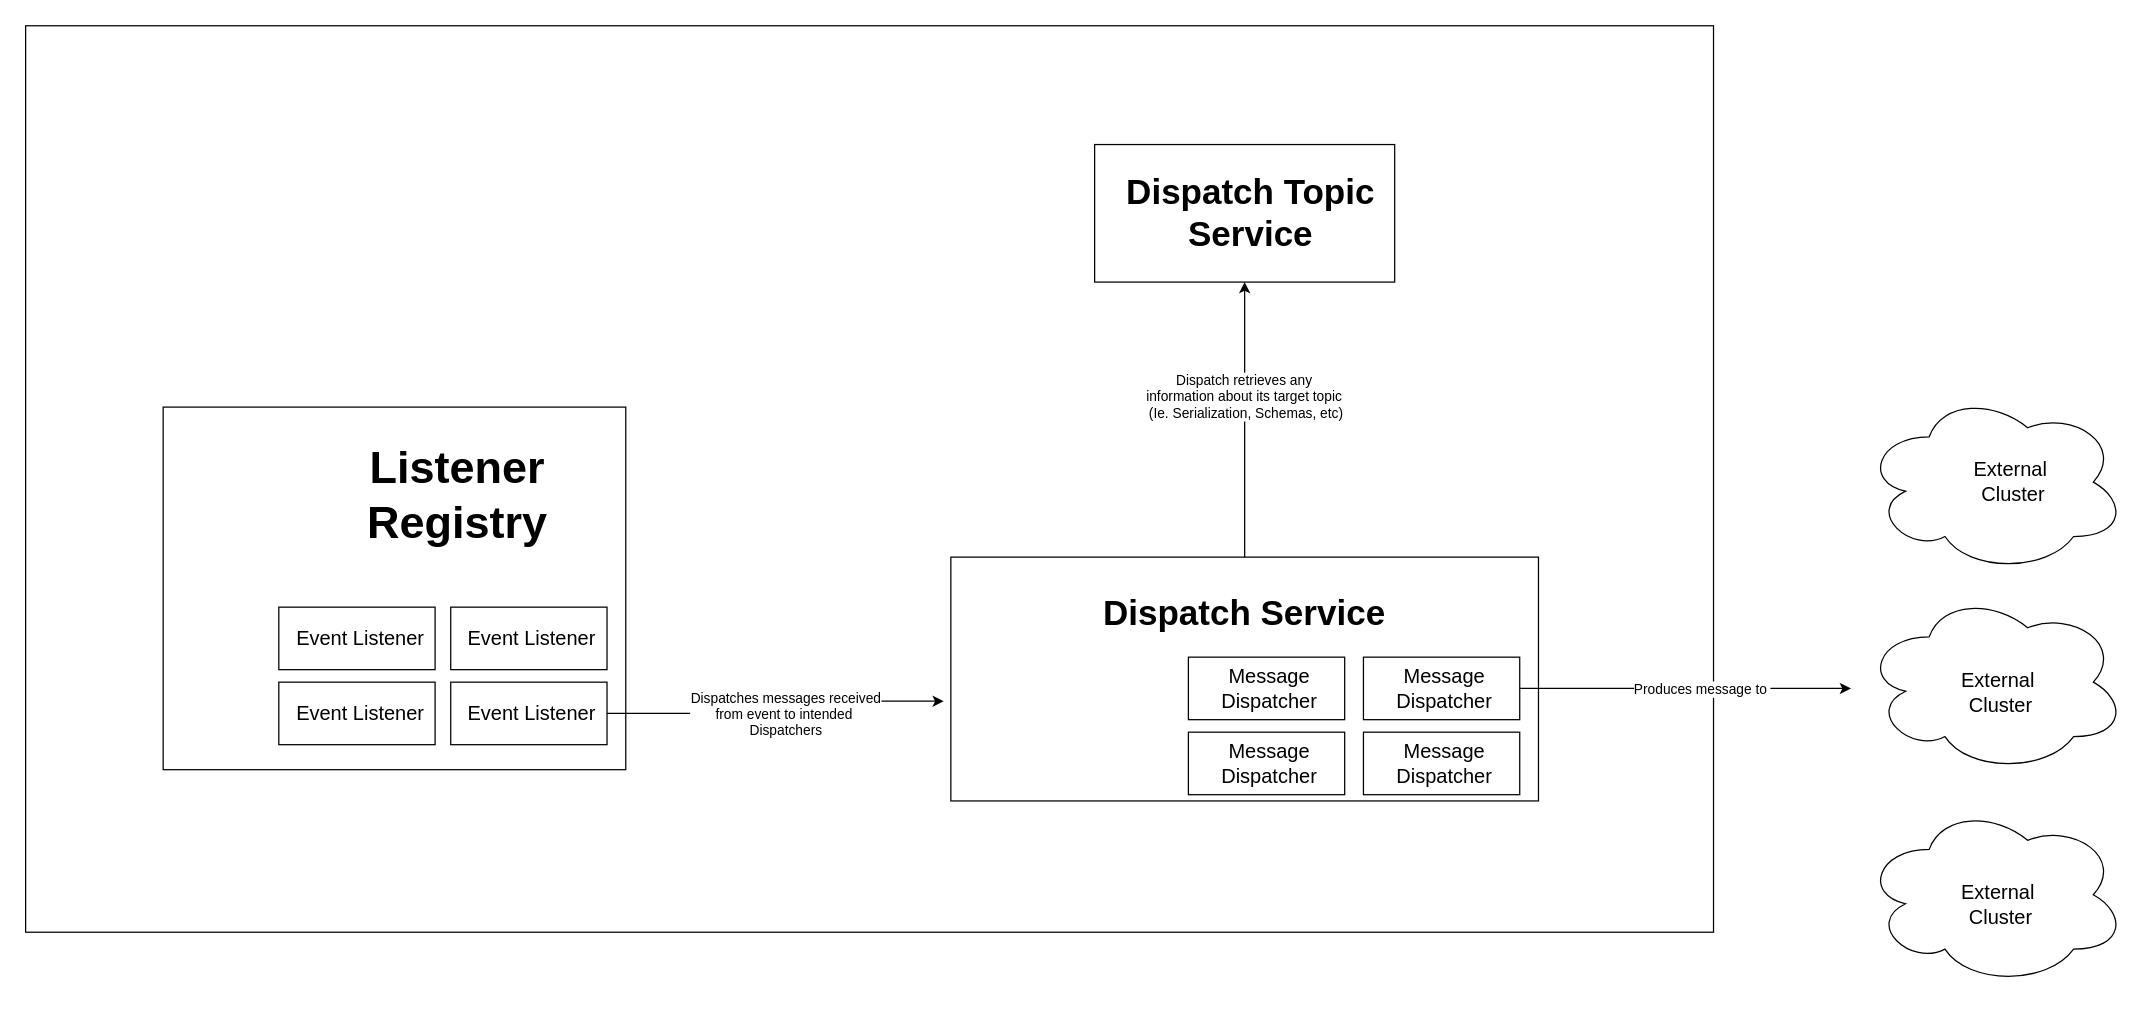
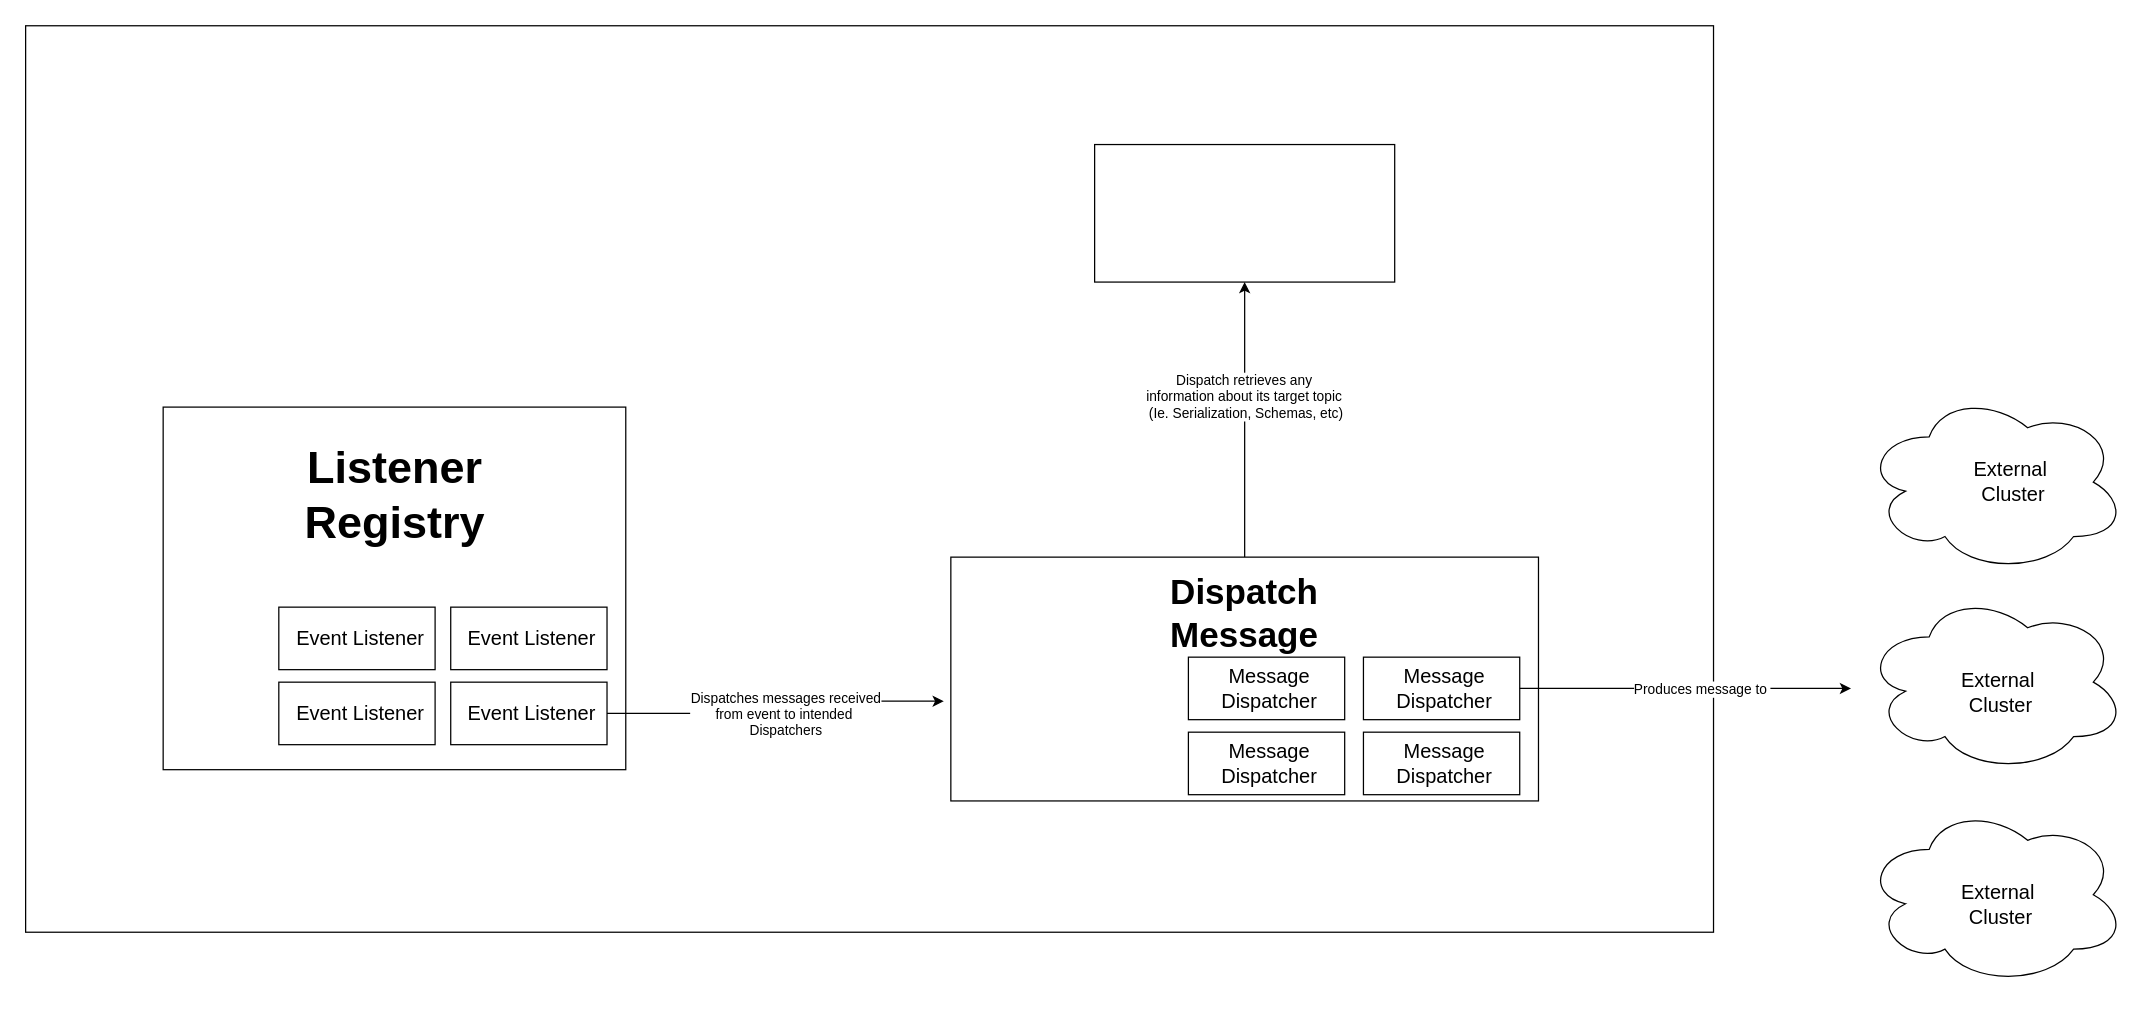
  <mxCell id="0" />
  <mxCell id="1" parent="0" />
  <mxCell id="2" value="" style="whiteSpace=wrap;html=1;" vertex="1" parent="1"><mxGeometry x="130" y="325" width="370" height="290" as="geometry" /></mxCell>
- <mxCell id="3" value="Listener Registry" style="text;html=1;align=center;verticalAlign=middle;whiteSpace=wrap;rounded=0;fontSize=36;fontStyle=1" vertex="1" parent="1"><mxGeometry x="272.5" y="345" width="185" height="100" as="geometry" /></mxCell>
+ <mxCell id="3" value="Listener Registry" style="text;html=1;align=center;verticalAlign=middle;whiteSpace=wrap;rounded=0;fontSize=36;fontStyle=1" vertex="1" parent="1"><mxGeometry x="222.5" y="345" width="185" height="100" as="geometry" /></mxCell>
  <mxCell id="4" value="" style="whiteSpace=wrap;html=1;" vertex="1" parent="1"><mxGeometry x="360" y="545" width="125" height="50" as="geometry" /></mxCell>
  <mxCell id="5" value="Event Listener" style="text;html=1;align=center;verticalAlign=middle;whiteSpace=wrap;rounded=0;fontSize=16;fontStyle=0" vertex="1" parent="1"><mxGeometry x="365" y="550" width="120" height="40" as="geometry" /></mxCell>
  <mxCell id="6" value="" style="whiteSpace=wrap;html=1;" vertex="1" parent="1"><mxGeometry x="222.5" y="545" width="125" height="50" as="geometry" /></mxCell>
  <mxCell id="7" value="Event Listener" style="text;html=1;align=center;verticalAlign=middle;whiteSpace=wrap;rounded=0;fontSize=16;fontStyle=0" vertex="1" parent="1"><mxGeometry x="227.5" y="550" width="120" height="40" as="geometry" /></mxCell>
  <mxCell id="8" value="" style="whiteSpace=wrap;html=1;" vertex="1" parent="1"><mxGeometry x="222.5" y="485" width="125" height="50" as="geometry" /></mxCell>
  <mxCell id="9" value="Event Listener" style="text;html=1;align=center;verticalAlign=middle;whiteSpace=wrap;rounded=0;fontSize=16;fontStyle=0" vertex="1" parent="1"><mxGeometry x="227.5" y="490" width="120" height="40" as="geometry" /></mxCell>
  <mxCell id="10" value="" style="whiteSpace=wrap;html=1;" vertex="1" parent="1"><mxGeometry x="360" y="485" width="125" height="50" as="geometry" /></mxCell>
  <mxCell id="11" value="Event Listener" style="text;html=1;align=center;verticalAlign=middle;whiteSpace=wrap;rounded=0;fontSize=16;fontStyle=0" vertex="1" parent="1"><mxGeometry x="365" y="490" width="120" height="40" as="geometry" /></mxCell>
  <mxCell id="12" style="edgeStyle=orthogonalEdgeStyle;rounded=0;orthogonalLoop=1;jettySize=auto;html=1;exitX=0.5;exitY=0;exitDx=0;exitDy=0;entryX=0.5;entryY=1;entryDx=0;entryDy=0;" edge="1" parent="1" source="14" target="16"><mxGeometry relative="1" as="geometry"><mxPoint x="870" y="345" as="targetPoint" /></mxGeometry></mxCell>
  <mxCell id="13" value="Dispatch retrieves any&amp;nbsp;&lt;div&gt;information about its target topic&amp;nbsp;&lt;/div&gt;&lt;div&gt;(Ie. Serialization, Schemas, etc)&lt;/div&gt;" style="edgeLabel;html=1;align=center;verticalAlign=middle;resizable=0;points=[];" vertex="1" connectable="0" parent="12"><mxGeometry x="0.308" y="-1" relative="1" as="geometry"><mxPoint x="-1" y="15" as="offset" /></mxGeometry></mxCell>
  <mxCell id="14" value="" style="whiteSpace=wrap;html=1;" vertex="1" parent="1"><mxGeometry x="760" y="445" width="470" height="195" as="geometry" /></mxCell>
- <mxCell id="15" value="Dispatch Service" style="text;html=1;align=center;verticalAlign=middle;whiteSpace=wrap;rounded=0;fontSize=28;fontStyle=1" vertex="1" parent="1"><mxGeometry x="875" y="450" width="240" height="80" as="geometry" /></mxCell>
+ <mxCell id="15" value="Dispatch Message" style="text;html=1;align=center;verticalAlign=middle;whiteSpace=wrap;rounded=0;fontSize=28;fontStyle=1" vertex="1" parent="1"><mxGeometry x="875" y="450" width="240" height="80" as="geometry" /></mxCell>
  <mxCell id="16" value="" style="whiteSpace=wrap;html=1;" vertex="1" parent="1"><mxGeometry x="875" y="115" width="240" height="110" as="geometry" /></mxCell>
- <mxCell id="17" value="Dispatch Topic Service" style="text;html=1;align=center;verticalAlign=middle;whiteSpace=wrap;rounded=0;fontSize=28;fontStyle=1" vertex="1" parent="1"><mxGeometry x="895" y="130" width="210" height="80" as="geometry" /></mxCell>
  <mxCell id="18" style="edgeStyle=orthogonalEdgeStyle;rounded=0;orthogonalLoop=1;jettySize=auto;html=1;exitX=1;exitY=0.5;exitDx=0;exitDy=0;entryX=-0.012;entryY=0.591;entryDx=0;entryDy=0;entryPerimeter=0;" edge="1" parent="1" source="5" target="14"><mxGeometry relative="1" as="geometry" /></mxCell>
  <mxCell id="19" value="Dispatches messages received&lt;div&gt;from event to intended&amp;nbsp;&lt;/div&gt;&lt;div&gt;Dispatchers&lt;/div&gt;" style="edgeLabel;html=1;align=center;verticalAlign=middle;resizable=0;points=[];" vertex="1" connectable="0" parent="18"><mxGeometry x="-0.13" y="-1" relative="1" as="geometry"><mxPoint x="21" y="-1" as="offset" /></mxGeometry></mxCell>
  <mxCell id="20" value="" style="whiteSpace=wrap;html=1;" vertex="1" parent="1"><mxGeometry x="1090" y="585" width="125" height="50" as="geometry" /></mxCell>
  <mxCell id="21" value="Message Dispatcher" style="text;html=1;align=center;verticalAlign=middle;whiteSpace=wrap;rounded=0;fontSize=16;fontStyle=0" vertex="1" parent="1"><mxGeometry x="1095" y="590" width="120" height="40" as="geometry" /></mxCell>
  <mxCell id="22" value="" style="whiteSpace=wrap;html=1;" vertex="1" parent="1"><mxGeometry x="950" y="585" width="125" height="50" as="geometry" /></mxCell>
  <mxCell id="23" value="Message Dispatcher" style="text;html=1;align=center;verticalAlign=middle;whiteSpace=wrap;rounded=0;fontSize=16;fontStyle=0" vertex="1" parent="1"><mxGeometry x="955" y="590" width="120" height="40" as="geometry" /></mxCell>
  <mxCell id="24" value="" style="whiteSpace=wrap;html=1;" vertex="1" parent="1"><mxGeometry x="950" y="525" width="125" height="50" as="geometry" /></mxCell>
  <mxCell id="25" value="Message Dispatcher" style="text;html=1;align=center;verticalAlign=middle;whiteSpace=wrap;rounded=0;fontSize=16;fontStyle=0" vertex="1" parent="1"><mxGeometry x="955" y="530" width="120" height="40" as="geometry" /></mxCell>
  <mxCell id="26" value="" style="whiteSpace=wrap;html=1;" vertex="1" parent="1"><mxGeometry x="1090" y="525" width="125" height="50" as="geometry" /></mxCell>
  <mxCell id="27" value="" style="whiteSpace=wrap;html=1;fillColor=none;" vertex="1" parent="1"><mxGeometry x="20" y="20" width="1350" height="725" as="geometry" /></mxCell>
  <mxCell id="28" style="edgeStyle=orthogonalEdgeStyle;rounded=0;orthogonalLoop=1;jettySize=auto;html=1;" edge="1" parent="1" source="30"><mxGeometry relative="1" as="geometry"><mxPoint x="1480" y="550" as="targetPoint" /></mxGeometry></mxCell>
  <mxCell id="29" value="Produces message to&amp;nbsp;" style="edgeLabel;html=1;align=center;verticalAlign=middle;resizable=0;points=[];" vertex="1" connectable="0" parent="28"><mxGeometry x="-0.174" y="1" relative="1" as="geometry"><mxPoint x="35" y="1" as="offset" /></mxGeometry></mxCell>
  <mxCell id="30" value="Message Dispatcher" style="text;html=1;align=center;verticalAlign=middle;whiteSpace=wrap;rounded=0;fontSize=16;fontStyle=0" vertex="1" parent="1"><mxGeometry x="1095" y="530" width="120" height="40" as="geometry" /></mxCell>
  <mxCell id="31" value="" style="ellipse;shape=cloud;whiteSpace=wrap;html=1;" vertex="1" parent="1"><mxGeometry x="1490" y="312.5" width="210" height="145" as="geometry" /></mxCell>
  <mxCell id="32" value="" style="ellipse;shape=cloud;whiteSpace=wrap;html=1;" vertex="1" parent="1"><mxGeometry x="1490" y="472.5" width="210" height="145" as="geometry" /></mxCell>
  <mxCell id="33" value="" style="ellipse;shape=cloud;whiteSpace=wrap;html=1;" vertex="1" parent="1"><mxGeometry x="1490" y="642.5" width="210" height="145" as="geometry" /></mxCell>
  <mxCell id="34" value="External&amp;nbsp;&lt;div&gt;Cluster&lt;/div&gt;" style="text;html=1;align=center;verticalAlign=middle;whiteSpace=wrap;rounded=0;fontSize=16;fontStyle=0" vertex="1" parent="1"><mxGeometry x="1540" y="532.5" width="120" height="40" as="geometry" /></mxCell>
  <mxCell id="35" value="External&amp;nbsp;&lt;div&gt;Cluster&lt;/div&gt;" style="text;html=1;align=center;verticalAlign=middle;whiteSpace=wrap;rounded=0;fontSize=16;fontStyle=0" vertex="1" parent="1"><mxGeometry x="1550" y="365" width="120" height="40" as="geometry" /></mxCell>
  <mxCell id="36" value="External&amp;nbsp;&lt;div&gt;Cluster&lt;/div&gt;" style="text;html=1;align=center;verticalAlign=middle;whiteSpace=wrap;rounded=0;fontSize=16;fontStyle=0" vertex="1" parent="1"><mxGeometry x="1540" y="702.5" width="120" height="40" as="geometry" /></mxCell>
